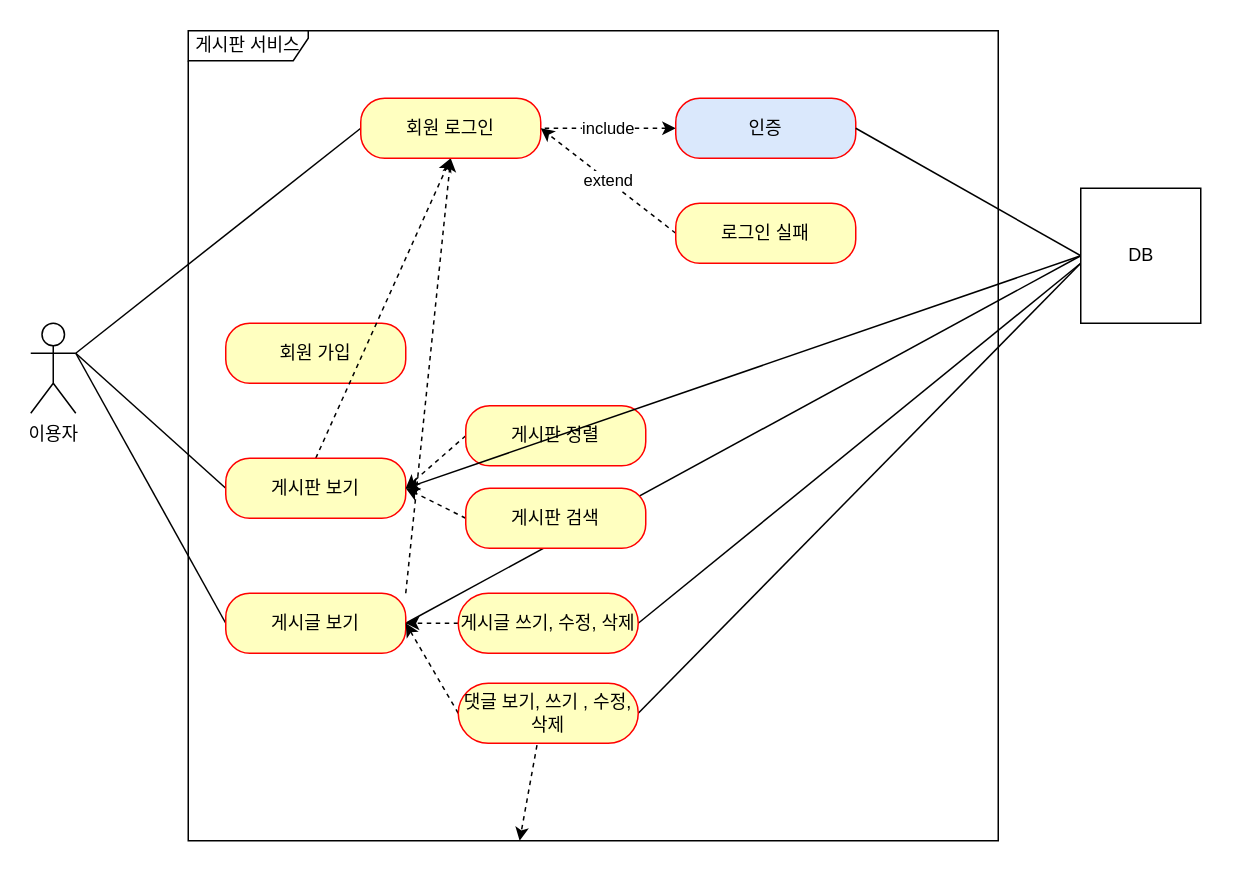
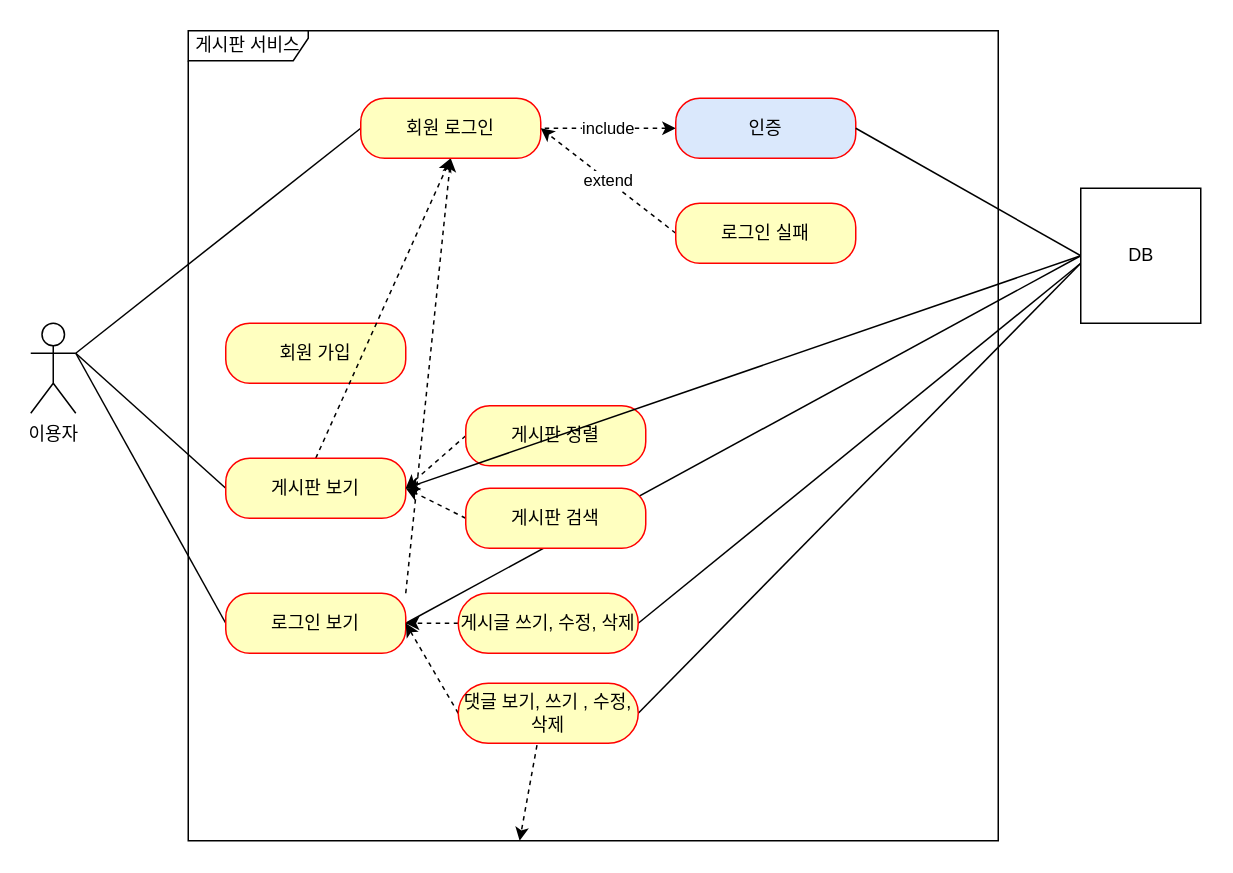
  <mxCell id="0" />
  <mxCell id="1" parent="0" />
  <mxCell id="2" value="이용자&lt;br&gt;" style="shape=umlActor;verticalLabelPosition=bottom;verticalAlign=top;html=1;" vertex="1" parent="1"><mxGeometry x="20" y="215" width="30" height="60" as="geometry" /></mxCell>
  <mxCell id="3" value="게시판 서비스" style="shape=umlFrame;whiteSpace=wrap;html=1;width=80;height=20;" vertex="1" parent="1"><mxGeometry x="125" y="20" width="540" height="540" as="geometry" /></mxCell>
  <mxCell id="4" value="회원 가입" style="rounded=1;whiteSpace=wrap;html=1;arcSize=40;fontColor=#000000;fillColor=#ffffc0;strokeColor=#ff0000;" vertex="1" parent="1"><mxGeometry x="150" y="215" width="120" height="40" as="geometry" /></mxCell>
  <mxCell id="5" style="edgeStyle=none;rounded=0;orthogonalLoop=1;jettySize=auto;html=1;exitX=0;exitY=0.5;exitDx=0;exitDy=0;startArrow=none;startFill=0;endArrow=none;endFill=0;" edge="1" parent="1" source="7"><mxGeometry relative="1" as="geometry"><mxPoint x="50" y="235" as="targetPoint" /></mxGeometry></mxCell>
  <mxCell id="6" style="edgeStyle=none;rounded=0;orthogonalLoop=1;jettySize=auto;html=1;exitX=0.5;exitY=0;exitDx=0;exitDy=0;entryX=0.5;entryY=1;entryDx=0;entryDy=0;dashed=1;startArrow=none;startFill=0;endArrow=classic;endFill=1;" edge="1" parent="1" source="7" target="13"><mxGeometry relative="1" as="geometry" /></mxCell>
  <mxCell id="7" value="게시판 보기" style="rounded=1;whiteSpace=wrap;html=1;arcSize=40;fontColor=#000000;fillColor=#ffffc0;strokeColor=#ff0000;" vertex="1" parent="1"><mxGeometry x="150" y="305" width="120" height="40" as="geometry" /></mxCell>
  <mxCell id="8" style="edgeStyle=none;rounded=0;orthogonalLoop=1;jettySize=auto;html=1;exitX=0;exitY=0.5;exitDx=0;exitDy=0;startArrow=none;startFill=0;endArrow=none;endFill=0;" edge="1" parent="1" source="11"><mxGeometry relative="1" as="geometry"><mxPoint x="50" y="235" as="targetPoint" /></mxGeometry></mxCell>
  <mxCell id="9" style="edgeStyle=none;rounded=0;orthogonalLoop=1;jettySize=auto;html=1;exitX=1;exitY=0;exitDx=0;exitDy=0;dashed=1;startArrow=none;startFill=0;endArrow=classic;endFill=1;" edge="1" parent="1" source="11"><mxGeometry relative="1" as="geometry"><mxPoint x="300" y="105" as="targetPoint" /></mxGeometry></mxCell>
  <mxCell id="10" style="edgeStyle=none;rounded=0;orthogonalLoop=1;jettySize=auto;html=1;exitX=1;exitY=0.5;exitDx=0;exitDy=0;entryX=0;entryY=0.5;entryDx=0;entryDy=0;startArrow=none;startFill=0;endArrow=none;endFill=0;" edge="1" parent="1" source="11" target="32"><mxGeometry relative="1" as="geometry" /></mxCell>
- <mxCell id="11" value="게시글 보기" style="rounded=1;whiteSpace=wrap;html=1;arcSize=40;fontColor=#000000;fillColor=#ffffc0;strokeColor=#ff0000;" vertex="1" parent="1"><mxGeometry x="150" y="395" width="120" height="40" as="geometry" /></mxCell>
+ <mxCell id="11" value="로그인 보기" style="rounded=1;whiteSpace=wrap;html=1;arcSize=40;fontColor=#000000;fillColor=#ffffc0;strokeColor=#ff0000;" vertex="1" parent="1"><mxGeometry x="150" y="395" width="120" height="40" as="geometry" /></mxCell>
  <mxCell id="12" style="edgeStyle=none;rounded=0;orthogonalLoop=1;jettySize=auto;html=1;exitX=0;exitY=0.5;exitDx=0;exitDy=0;entryX=1;entryY=0.333;entryDx=0;entryDy=0;entryPerimeter=0;startArrow=none;startFill=0;endArrow=none;endFill=0;" edge="1" parent="1" source="13" target="2"><mxGeometry relative="1" as="geometry" /></mxCell>
  <mxCell id="13" value="회원 로그인" style="rounded=1;whiteSpace=wrap;html=1;arcSize=40;fontColor=#000000;fillColor=#ffffc0;strokeColor=#ff0000;" vertex="1" parent="1"><mxGeometry x="240" y="65" width="120" height="40" as="geometry" /></mxCell>
  <mxCell id="14" value="include" style="edgeStyle=none;rounded=0;orthogonalLoop=1;jettySize=auto;html=1;exitX=0;exitY=0.5;exitDx=0;exitDy=0;entryX=1;entryY=0.5;entryDx=0;entryDy=0;startArrow=classic;startFill=1;endArrow=none;endFill=0;dashed=1;" edge="1" parent="1" source="16" target="13"><mxGeometry relative="1" as="geometry" /></mxCell>
  <mxCell id="15" style="edgeStyle=none;rounded=0;orthogonalLoop=1;jettySize=auto;html=1;exitX=1;exitY=0.5;exitDx=0;exitDy=0;entryX=0;entryY=0.5;entryDx=0;entryDy=0;startArrow=none;startFill=0;endArrow=classic;endFill=1;strokeColor=none;" edge="1" parent="1" source="16" target="32"><mxGeometry relative="1" as="geometry" /></mxCell>
  <mxCell id="16" value="인증" style="rounded=1;whiteSpace=wrap;html=1;arcSize=40;fontColor=#000000;fillColor=#dae8fc;strokeColor=#ff0000;" vertex="1" parent="1"><mxGeometry x="450" y="65" width="120" height="40" as="geometry" /></mxCell>
  <mxCell id="17" value="extend" style="edgeStyle=none;rounded=0;orthogonalLoop=1;jettySize=auto;html=1;exitX=0;exitY=0.5;exitDx=0;exitDy=0;entryX=1;entryY=0.5;entryDx=0;entryDy=0;startArrow=none;startFill=0;endArrow=classic;endFill=1;dashed=1;" edge="1" parent="1" source="18" target="13"><mxGeometry relative="1" as="geometry" /></mxCell>
  <mxCell id="18" value="로그인 실패" style="rounded=1;whiteSpace=wrap;html=1;arcSize=40;fontColor=#000000;fillColor=#ffffc0;strokeColor=#ff0000;" vertex="1" parent="1"><mxGeometry x="450" y="135" width="120" height="40" as="geometry" /></mxCell>
  <mxCell id="19" style="edgeStyle=none;rounded=0;orthogonalLoop=1;jettySize=auto;html=1;exitX=0;exitY=0.5;exitDx=0;exitDy=0;dashed=1;startArrow=none;startFill=0;endArrow=classic;endFill=1;" edge="1" parent="1" source="20"><mxGeometry relative="1" as="geometry"><mxPoint x="270" y="325" as="targetPoint" /></mxGeometry></mxCell>
  <mxCell id="20" value="게시판 검색" style="rounded=1;whiteSpace=wrap;html=1;arcSize=40;fontColor=#000000;fillColor=#ffffc0;strokeColor=#ff0000;" vertex="1" parent="1"><mxGeometry x="310" y="325" width="120" height="40" as="geometry" /></mxCell>
  <mxCell id="21" style="edgeStyle=none;rounded=0;orthogonalLoop=1;jettySize=auto;html=1;exitX=0;exitY=0.5;exitDx=0;exitDy=0;entryX=1;entryY=0.5;entryDx=0;entryDy=0;dashed=1;startArrow=none;startFill=0;endArrow=classic;endFill=1;" edge="1" parent="1" source="22" target="7"><mxGeometry relative="1" as="geometry" /></mxCell>
  <mxCell id="22" value="게시판 정렬" style="rounded=1;whiteSpace=wrap;html=1;arcSize=40;fontColor=#000000;fillColor=#ffffc0;strokeColor=#ff0000;" vertex="1" parent="1"><mxGeometry x="310" y="270" width="120" height="40" as="geometry" /></mxCell>
  <mxCell id="23" style="edgeStyle=none;rounded=0;orthogonalLoop=1;jettySize=auto;html=1;exitX=0;exitY=0.5;exitDx=0;exitDy=0;entryX=1;entryY=0.5;entryDx=0;entryDy=0;dashed=1;startArrow=none;startFill=0;endArrow=classic;endFill=1;" edge="1" parent="1" source="25" target="11"><mxGeometry relative="1" as="geometry" /></mxCell>
  <mxCell id="24" style="edgeStyle=none;rounded=0;orthogonalLoop=1;jettySize=auto;html=1;exitX=1;exitY=0.5;exitDx=0;exitDy=0;startArrow=none;startFill=0;endArrow=none;endFill=0;" edge="1" parent="1" source="25"><mxGeometry relative="1" as="geometry"><mxPoint x="720" y="175" as="targetPoint" /></mxGeometry></mxCell>
  <mxCell id="25" value="게시글 쓰기, 수정, 삭제" style="rounded=1;whiteSpace=wrap;html=1;arcSize=50;fontColor=#000000;fillColor=#ffffc0;strokeColor=#ff0000;" vertex="1" parent="1"><mxGeometry x="305" y="395" width="120" height="40" as="geometry" /></mxCell>
  <mxCell id="26" style="edgeStyle=none;rounded=0;orthogonalLoop=1;jettySize=auto;html=1;exitX=0.5;exitY=0;exitDx=0;exitDy=0;dashed=1;startArrow=none;startFill=0;endArrow=classic;endFill=1;" edge="1" parent="1" source="29" target="3"><mxGeometry relative="1" as="geometry" /></mxCell>
  <mxCell id="27" style="edgeStyle=none;rounded=0;orthogonalLoop=1;jettySize=auto;html=1;exitX=0;exitY=0.5;exitDx=0;exitDy=0;dashed=1;startArrow=none;startFill=0;endArrow=classic;endFill=1;" edge="1" parent="1" source="29"><mxGeometry relative="1" as="geometry"><mxPoint x="270" y="415" as="targetPoint" /></mxGeometry></mxCell>
  <mxCell id="28" style="edgeStyle=none;rounded=0;orthogonalLoop=1;jettySize=auto;html=1;exitX=1;exitY=0.5;exitDx=0;exitDy=0;startArrow=none;startFill=0;endArrow=none;endFill=0;" edge="1" parent="1" source="29"><mxGeometry relative="1" as="geometry"><mxPoint x="720" y="175" as="targetPoint" /></mxGeometry></mxCell>
  <mxCell id="29" value="&lt;span style=&quot;font-weight: normal;&quot;&gt;댓글 보기, 쓰기 , 수정, 삭제&lt;/span&gt;" style="rounded=1;whiteSpace=wrap;html=1;arcSize=50;fontColor=#000000;fillColor=#ffffc0;strokeColor=#ff0000;fontStyle=1" vertex="1" parent="1"><mxGeometry x="305" y="455" width="120" height="40" as="geometry" /></mxCell>
  <mxCell id="30" style="edgeStyle=none;rounded=0;orthogonalLoop=1;jettySize=auto;html=1;exitX=0;exitY=0.5;exitDx=0;exitDy=0;entryX=1;entryY=0.5;entryDx=0;entryDy=0;startArrow=none;startFill=0;endArrow=classic;endFill=1;" edge="1" parent="1" source="32" target="7"><mxGeometry relative="1" as="geometry" /></mxCell>
  <mxCell id="31" style="edgeStyle=none;rounded=0;orthogonalLoop=1;jettySize=auto;html=1;exitX=0;exitY=0.5;exitDx=0;exitDy=0;startArrow=none;startFill=0;endArrow=none;endFill=0;" edge="1" parent="1" source="32"><mxGeometry relative="1" as="geometry"><mxPoint x="570" y="85" as="targetPoint" /></mxGeometry></mxCell>
  <mxCell id="32" value="DB" style="html=1;dropTarget=0;" vertex="1" parent="1"><mxGeometry x="720" y="125" width="80" height="90" as="geometry" /></mxCell>
